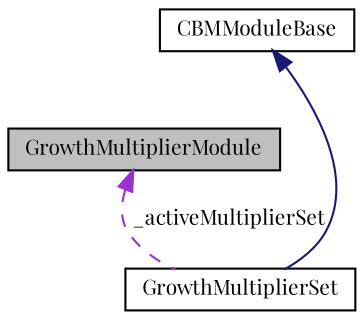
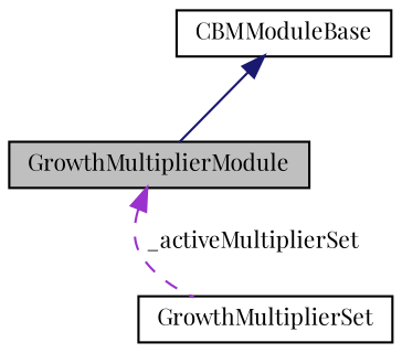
  digraph {
    fontname="Playfair Display"
    node [color=black fillcolor=white fontname="Playfair Display" fontsize=10 shape=record style=filled]
    edge [dir=back fontname="Playfair Display" fontsize=10 labelfontname=Helvetica labelfontsize=10]
    n1 [fillcolor=grey75 fontcolor=black height=0.2 label=GrowthMultiplierModule width=0.4]
    n2 [height=0.2 label=GrowthMultiplierSet width=0.4]
    n3 [height=0.2 label=CBMModuleBase width=0.4]
    n1 -> n2 [color=darkorchid3 label=" _activeMultiplierSet" style=dashed]
-   n3 -> n2 [color=midnightblue style=solid]
+   n3 -> n1 [color=midnightblue style=solid]
  }
